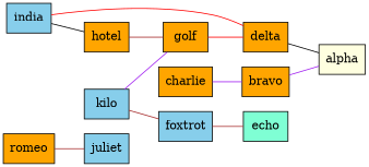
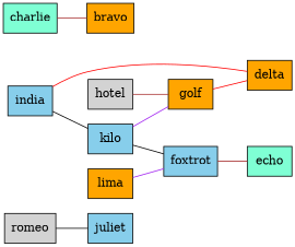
  digraph {
    rankdir=LR
    node [fillcolor=skyblue shape=box style=filled]
    edge [color=brown dir=none]
-   n1 [fillcolor=orange label=romeo]
+   n1 [fillcolor=lightgrey label=romeo]
    n2 [label=juliet]
    n3 [label=india]
    n4 [fillcolor=orange label=delta]
-   n5 [fillcolor=orange label=hotel]
-   n6 [fillcolor=lightyellow label=alpha]
+   n5 [fillcolor=lightgrey label=hotel]
    n7 [fillcolor=orange label=golf]
-   n8 [fillcolor=orange label=charlie]
+   n8 [fillcolor=aquamarine label=charlie]
    n9 [fillcolor=orange label=bravo]
    n10 [label=kilo]
    n11 [label=foxtrot]
    n12 [fillcolor=aquamarine label=echo]
-   n1 -> n2
+   n13 [fillcolor=orange label=lima]
+   n1 -> n2 [color=black]
    n3 -> n4 [color=red]
-   n3 -> n5 [color=black]
-   n4 -> n6 [color=black]
+   n3 -> n10 [color=black]
    n5 -> n7
    n7 -> n4 [color=red]
-   n8 -> n9 [color=purple]
-   n9 -> n6 [color=purple]
+   n8 -> n9
    n10 -> n7 [color=purple]
-   n10 -> n11
+   n10 -> n11 [color=black]
    n11 -> n12
+   n13 -> n11 [color=purple]
  }
